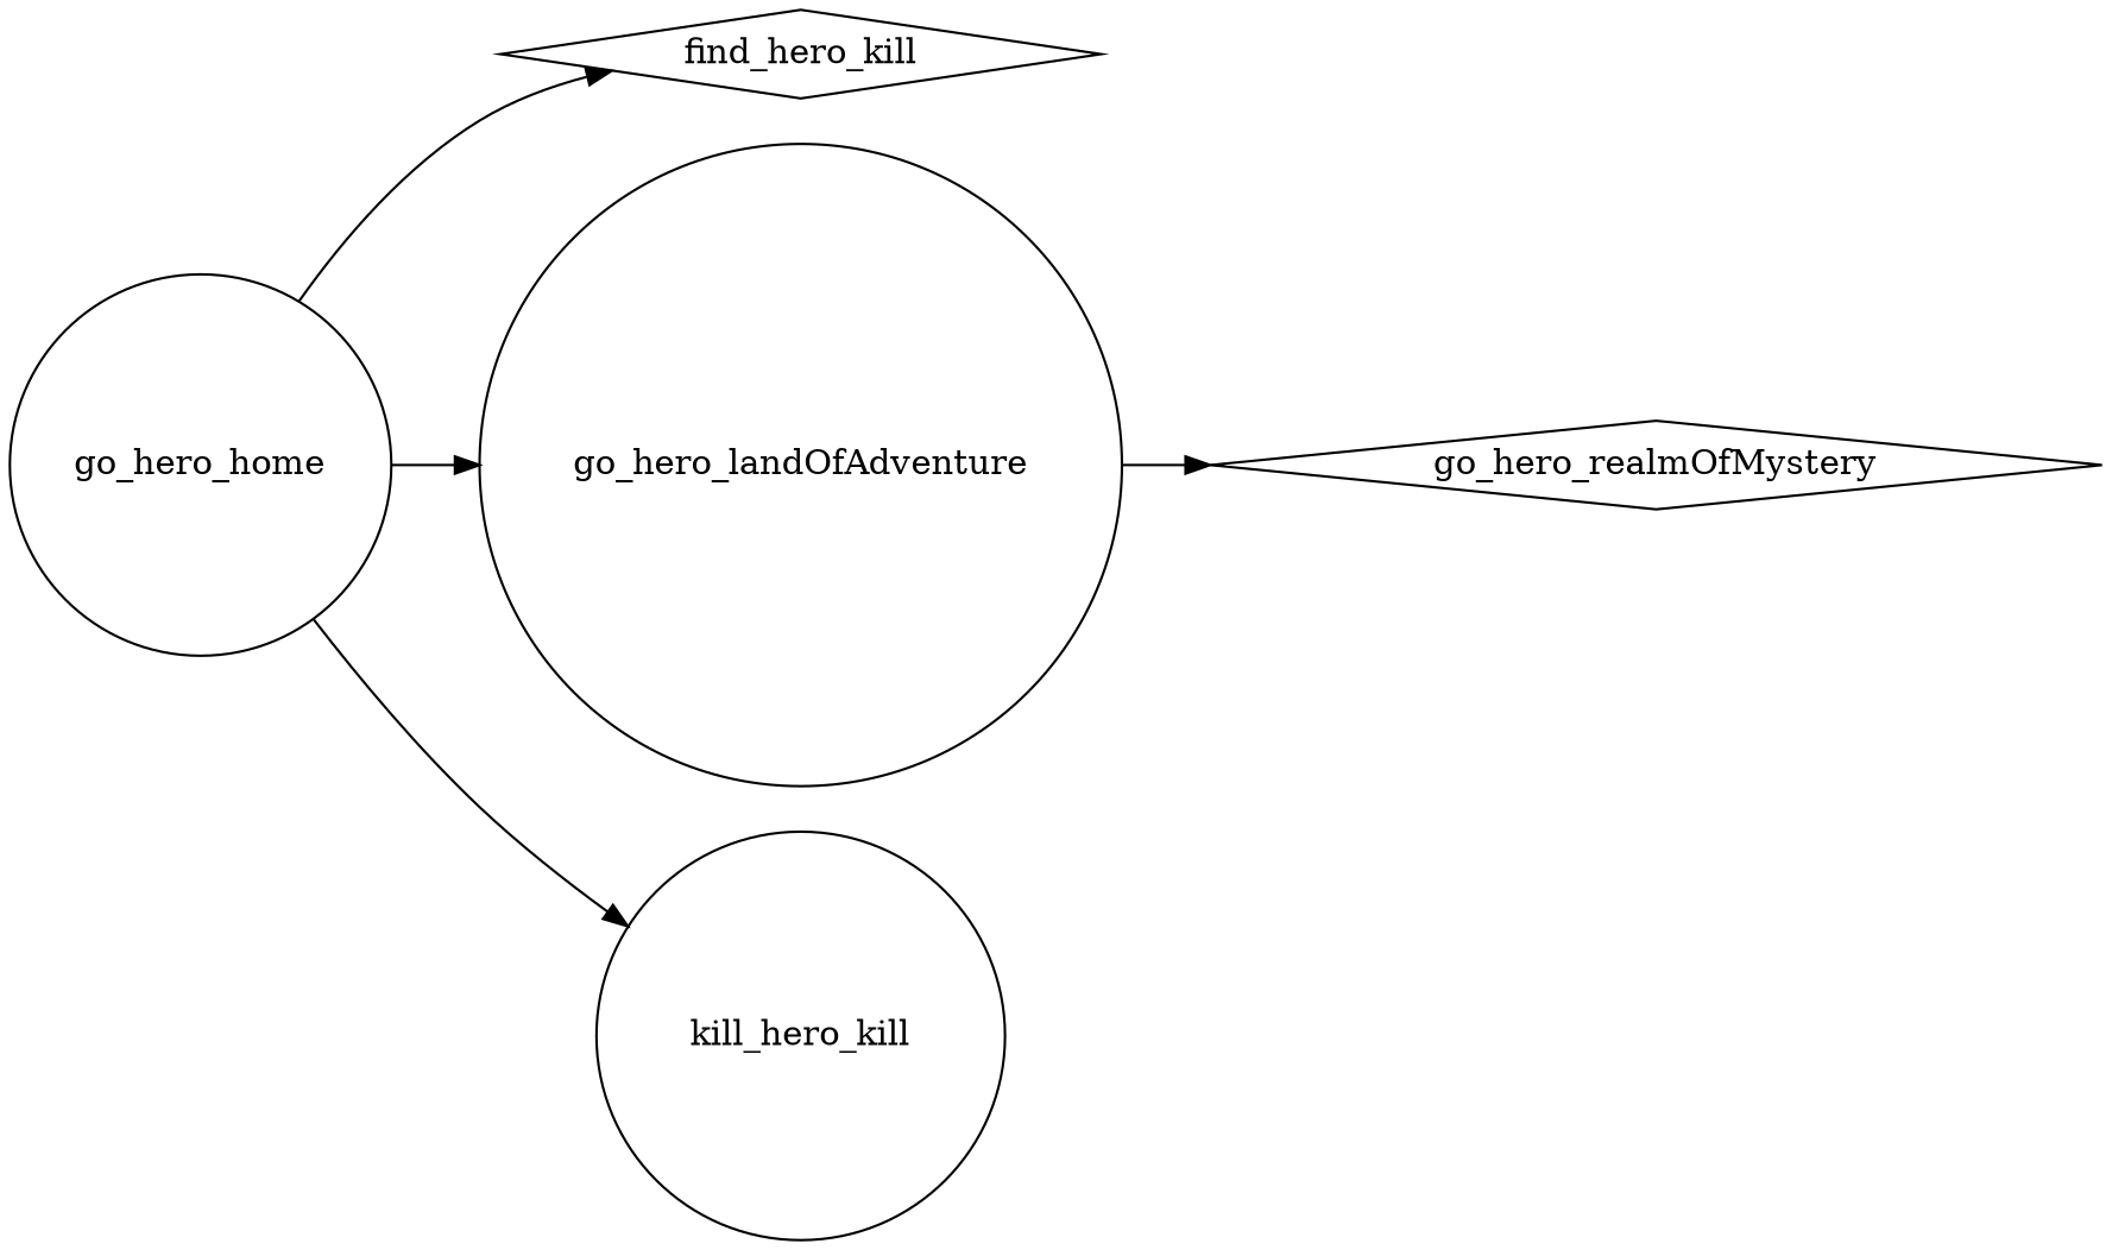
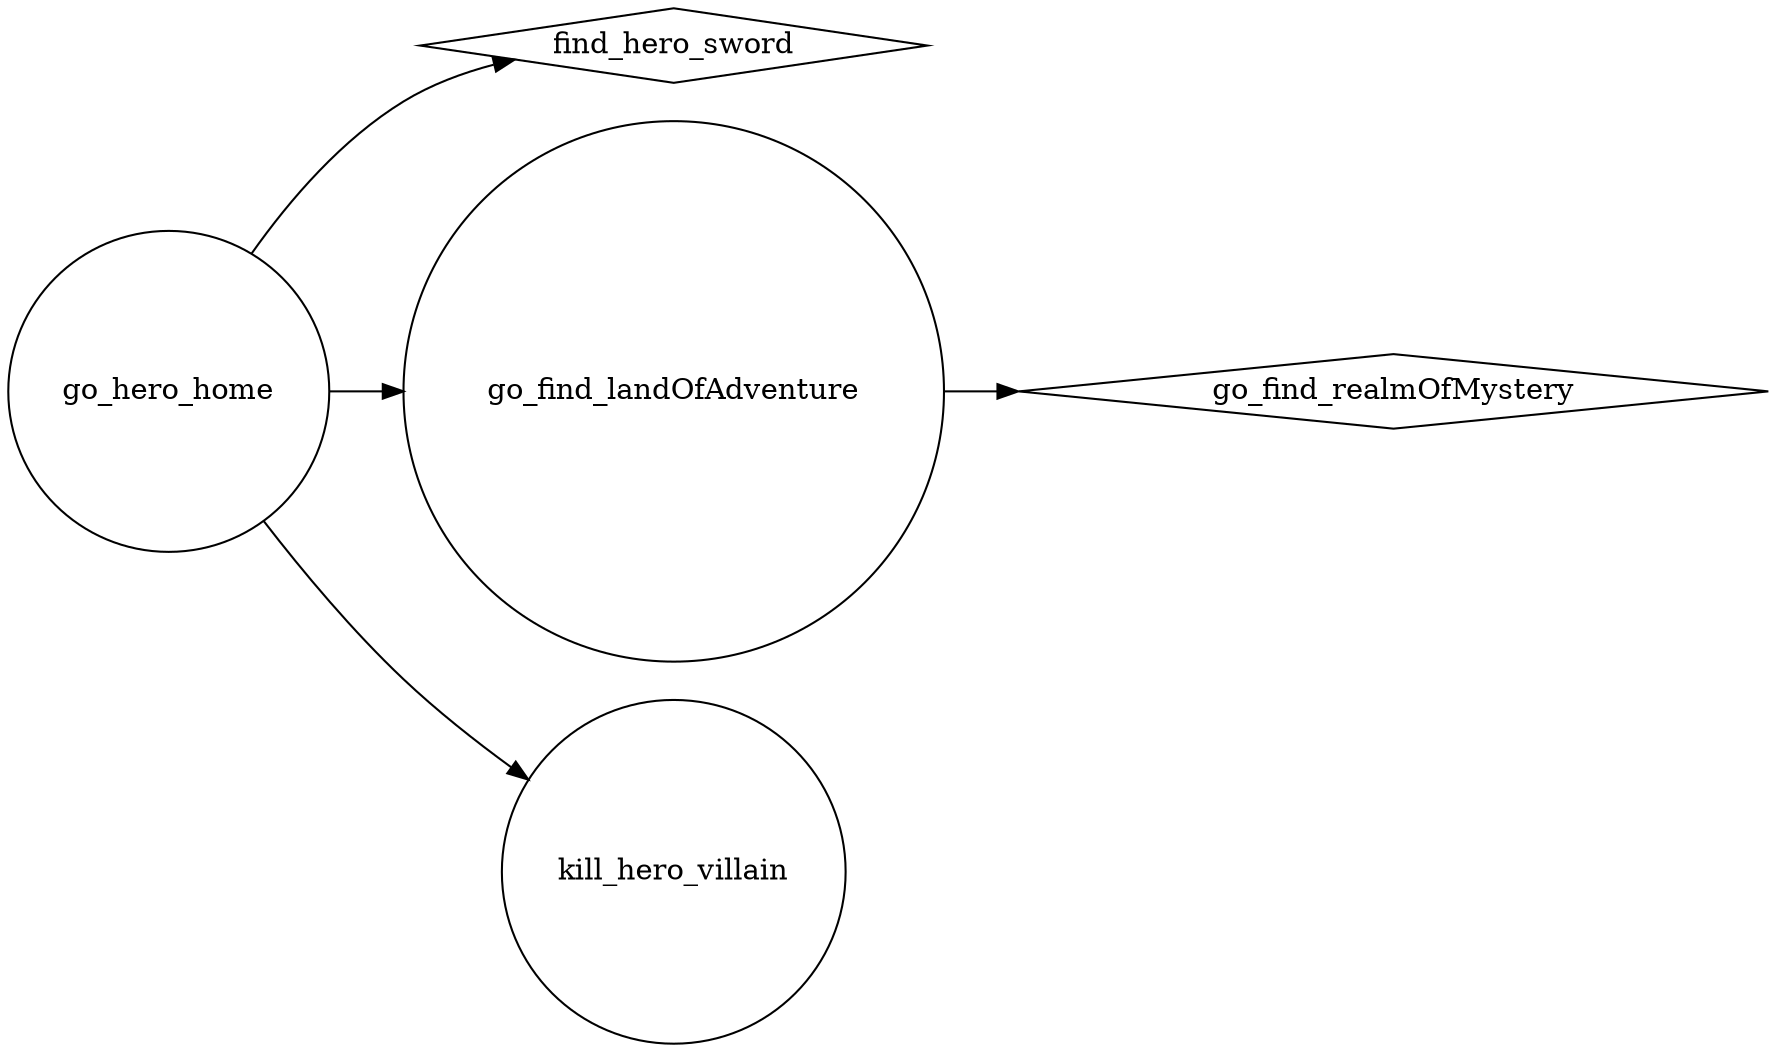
  digraph {
    rankdir=LR
    node [shape=circle]
-   find_hero_sword [shape=diamond label=find_hero_kill]
+   find_hero_sword [shape=diamond]
    go_hero_home
-   go_hero_landOfAdventure
-   kill_hero_villain [label=kill_hero_kill]
-   go_hero_realmOfMystery [shape=diamond]
+   go_hero_landOfAdventure [label=go_find_landOfAdventure]
+   kill_hero_villain
+   go_hero_realmOfMystery [shape=diamond label=go_find_realmOfMystery]
    go_hero_home -> find_hero_sword
    go_hero_home -> go_hero_landOfAdventure
    go_hero_home -> kill_hero_villain
    go_hero_landOfAdventure -> go_hero_realmOfMystery
  }
